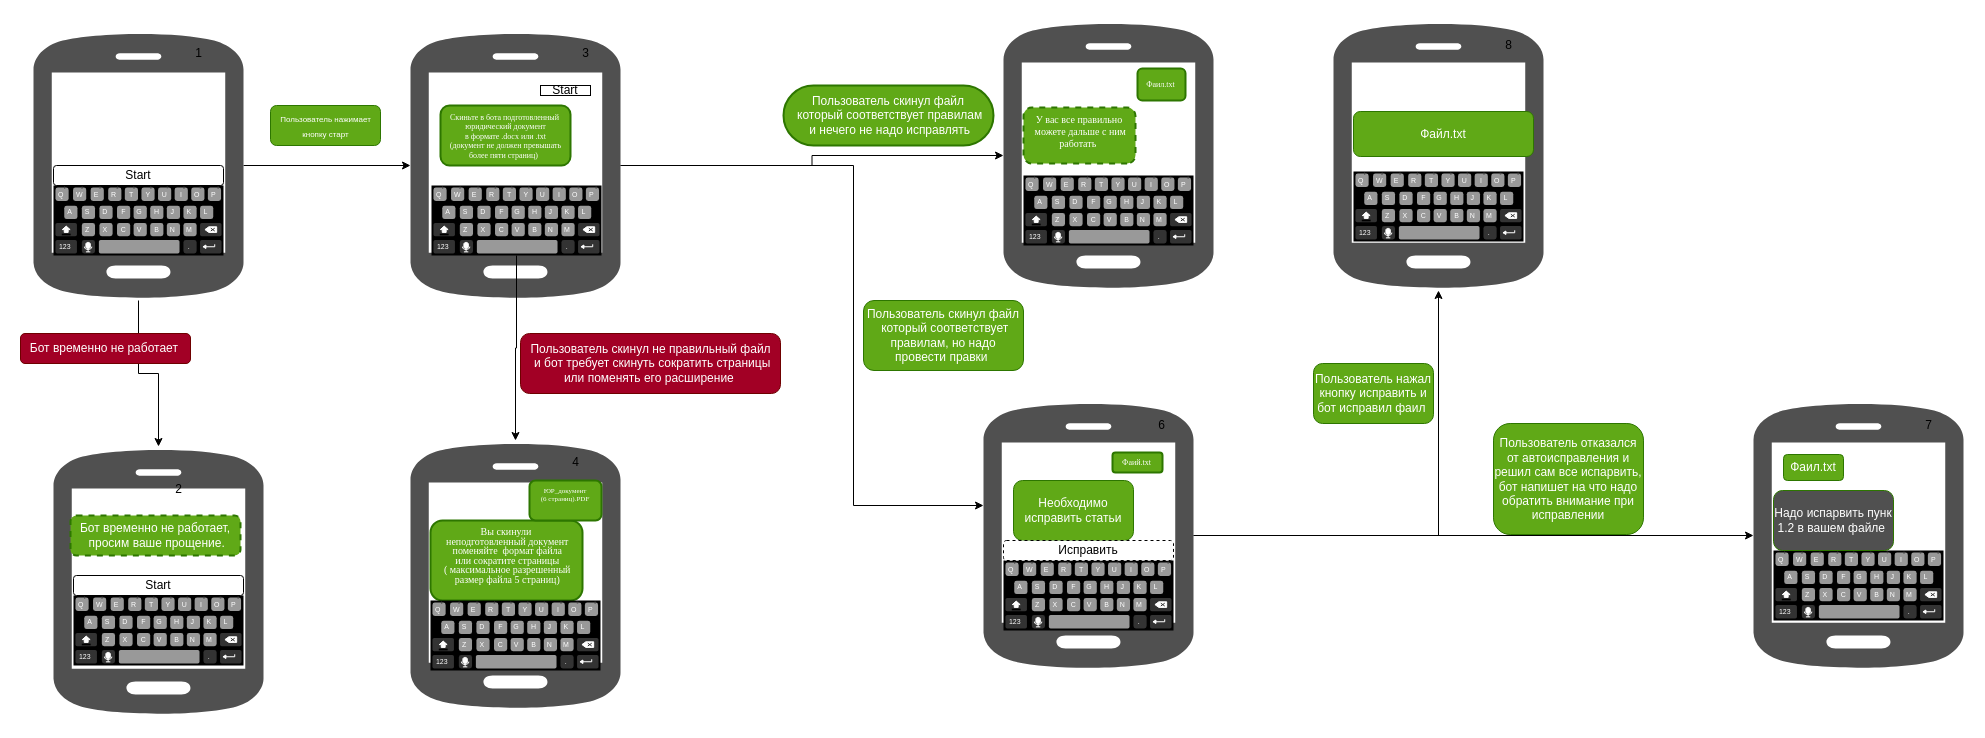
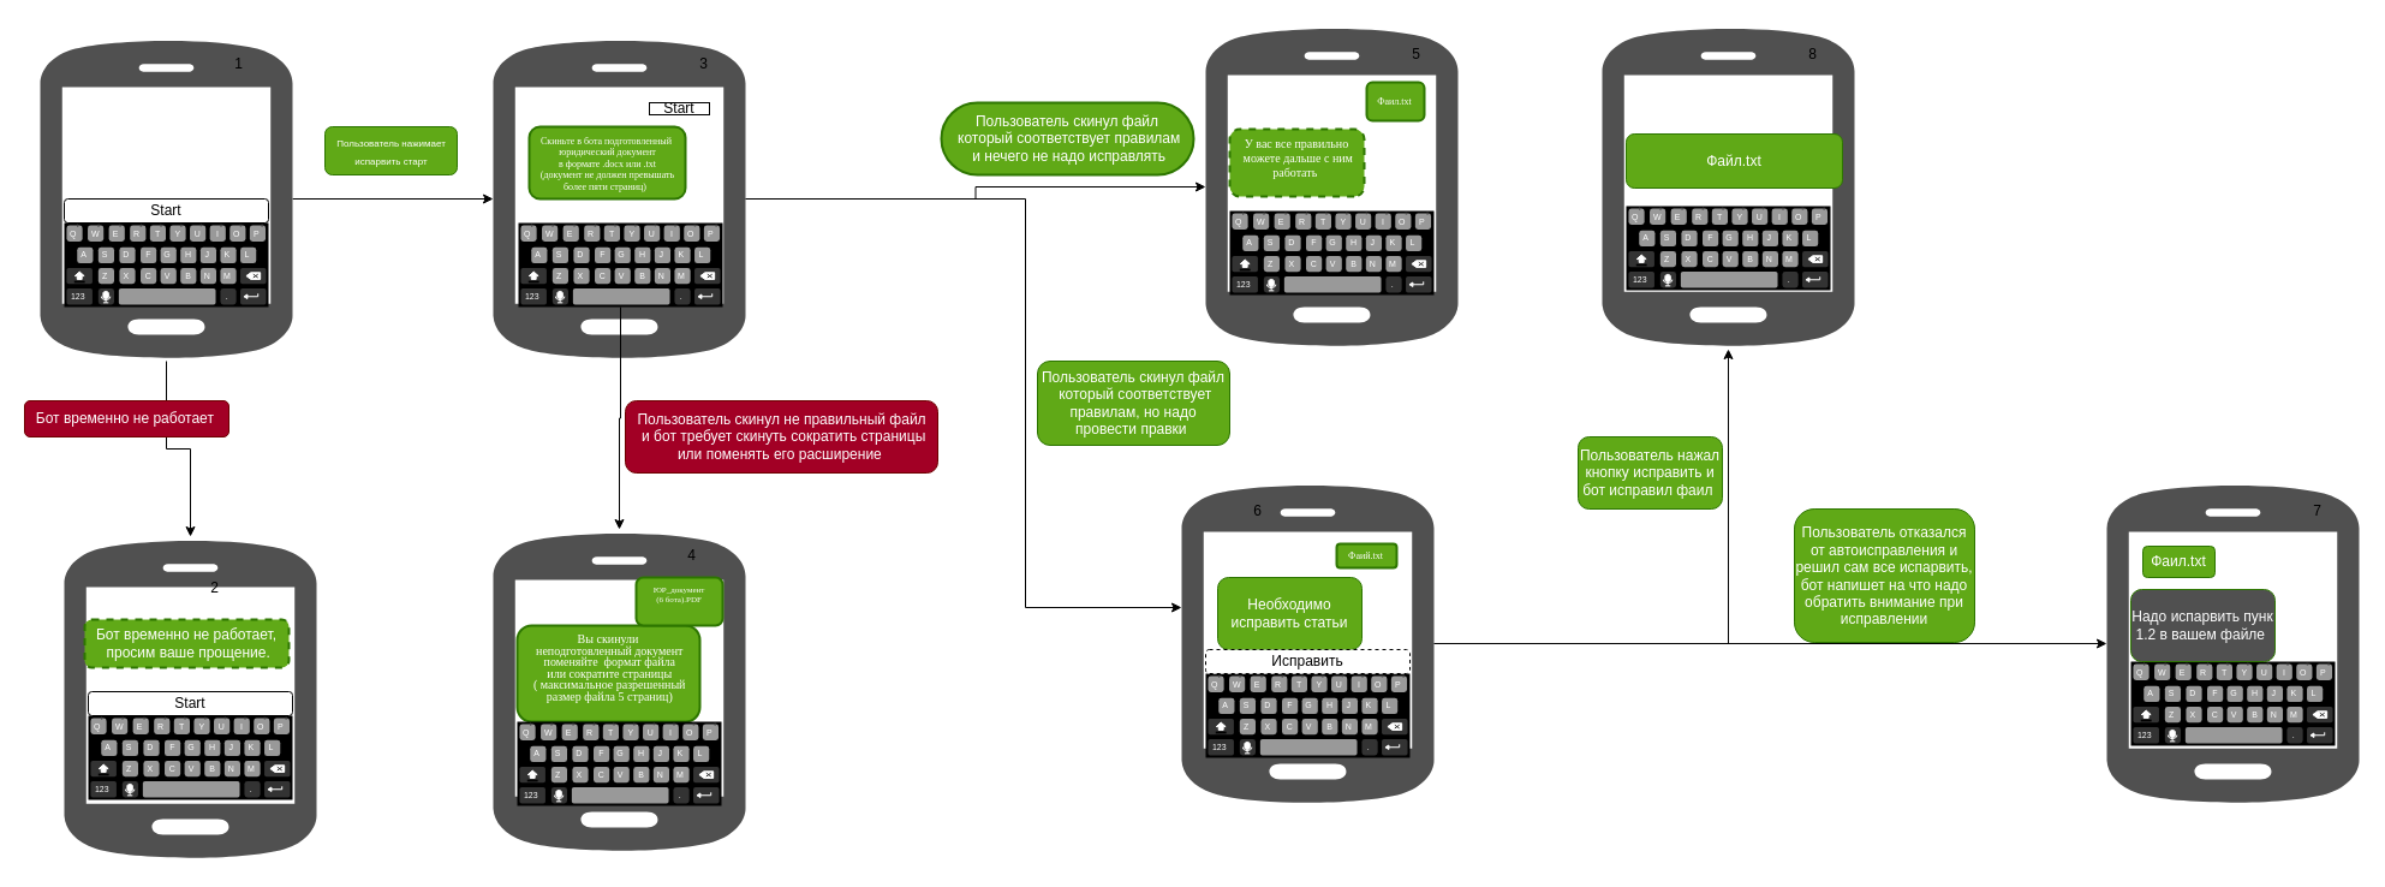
  <mxCell id="0" />
  <mxCell id="1" parent="0" />
  <mxCell id="2" value="&lt;font style=&quot;color: rgb(255, 255, 255);&quot;&gt;Необходимо исправить статьи&lt;/font&gt;" style="rounded=1;whiteSpace=wrap;html=1;fillColor=#60a917;fontColor=#ffffff;strokeColor=#2D7600;" vertex="1" parent="1"><mxGeometry x="1013" y="480" width="120" height="60" as="geometry" /></mxCell>
  <mxCell id="3" value="&lt;div style=&quot;line-height: 80%;&quot;&gt;&lt;span style=&quot;font-family: &amp;quot;Times New Roman&amp;quot;; font-size: 8px; background-color: transparent; color: light-dark(rgb(255, 255, 255), rgb(18, 18, 18));&quot;&gt;Фаий.txt&amp;nbsp;&lt;/span&gt;&lt;/div&gt;" style="text;html=1;align=center;verticalAlign=middle;resizable=0;points=[];autosize=1;strokeColor=#2D7600;fillColor=#60a917;fontColor=#ffffff;direction=west;perimeterSpacing=0;strokeWidth=2;rounded=1;" vertex="1" parent="1"><mxGeometry x="1112" y="452" width="50" height="20" as="geometry" /></mxCell>
  <mxCell id="4" value="&lt;div style=&quot;text-wrap-mode: nowrap; line-height: 9.6px;&quot;&gt;&lt;font&gt;&lt;span&gt;Вы скинули&lt;/span&gt;&lt;/font&gt;&lt;/div&gt;&lt;div style=&quot;text-wrap-mode: nowrap; line-height: 9.6px;&quot;&gt;&lt;font&gt;&lt;span&gt;&amp;nbsp;неподготовленный документ&lt;/span&gt;&lt;/font&gt;&lt;/div&gt;&lt;div style=&quot;text-wrap-mode: nowrap; line-height: 9.6px;&quot;&gt;&lt;font&gt;&lt;span&gt;&amp;nbsp;поменяйте&amp;nbsp; формат файла&lt;/span&gt;&lt;/font&gt;&lt;/div&gt;&lt;div style=&quot;text-wrap-mode: nowrap; line-height: 9.6px;&quot;&gt;&lt;font&gt;&lt;span&gt;&amp;nbsp;или сократите страницы&lt;/span&gt;&lt;/font&gt;&lt;/div&gt;&lt;div style=&quot;text-wrap-mode: nowrap; line-height: 9.6px;&quot;&gt;&lt;font&gt;&lt;span&gt;&amp;nbsp;( максимальное разрешенный&lt;/span&gt;&lt;/font&gt;&lt;/div&gt;&lt;div style=&quot;text-wrap-mode: nowrap; line-height: 9.6px;&quot;&gt;&lt;font&gt;&lt;span&gt;&amp;nbsp;размер файла 5 страниц)&lt;/span&gt;&lt;/font&gt;&lt;/div&gt;" style="rounded=1;whiteSpace=wrap;html=1;strokeColor=#2D7600;strokeWidth=2;align=center;verticalAlign=top;fontFamily=Times New Roman;fontSize=10;fontColor=#ffffff;autosize=1;resizable=0;fillColor=#60a917;gradientColor=none;fontStyle=0;rotation=0;flipH=0;flipV=1;container=0;shadow=0;" vertex="1" parent="1"><mxGeometry x="430" y="520" width="152" height="80" as="geometry" /></mxCell>
  <mxCell id="5" value="Start" style="rounded=1;whiteSpace=wrap;html=1;arcSize=0;" vertex="1" parent="1"><mxGeometry x="540" y="85" width="50" height="10" as="geometry" /></mxCell>
  <mxCell id="6" value="&lt;div style=&quot;line-height: 80%;&quot;&gt;&lt;font style=&quot;font-size: 8px; line-height: 80%;&quot; face=&quot;Times New Roman&quot;&gt;Скиньте в бота подготовленный&amp;nbsp;&lt;/font&gt;&lt;/div&gt;&lt;div style=&quot;line-height: 80%;&quot;&gt;&lt;font style=&quot;font-size: 8px; line-height: 80%;&quot; face=&quot;Times New Roman&quot;&gt;юридический документ&lt;/font&gt;&lt;div&gt;&lt;font style=&quot;font-size: 8px; line-height: 80%;&quot; face=&quot;Times New Roman&quot;&gt;&amp;nbsp;в формате .docx или .txt&amp;nbsp;&lt;/font&gt;&lt;/div&gt;&lt;div&gt;&lt;font style=&quot;font-size: 8px; line-height: 80%;&quot;&gt;&lt;font face=&quot;Times New Roman&quot;&gt;(документ не должен превышать&lt;/font&gt;&lt;/font&gt;&lt;/div&gt;&lt;div&gt;&lt;font style=&quot;font-size: 8px; line-height: 80%;&quot;&gt;&lt;font face=&quot;Times New Roman&quot;&gt;&amp;nbsp;более пяти страниц)&amp;nbsp;&lt;/font&gt;&lt;font face=&quot;Times New Roman&quot;&gt; &amp;nbsp;&lt;/font&gt;&lt;/font&gt;&lt;/div&gt;&lt;/div&gt;" style="text;html=1;align=center;verticalAlign=middle;resizable=0;points=[];autosize=1;strokeColor=#2D7600;fillColor=#60a917;fontColor=#ffffff;direction=west;perimeterSpacing=0;strokeWidth=2;rounded=1;" vertex="1" parent="1"><mxGeometry x="440" y="105" width="130" height="60" as="geometry" /></mxCell>
  <mxCell id="7" style="edgeStyle=orthogonalEdgeStyle;rounded=0;orthogonalLoop=1;jettySize=auto;html=1;fontFamily=Helvetica;fontSize=12;fontColor=#ffffff;autosize=1;resizable=0;" edge="1" parent="1" source="9" target="23"><mxGeometry relative="1" as="geometry" /></mxCell>
  <mxCell id="8" style="edgeStyle=orthogonalEdgeStyle;rounded=0;orthogonalLoop=1;jettySize=auto;html=1;" edge="1" parent="1" source="9" target="35"><mxGeometry relative="1" as="geometry"><Array as="points"><mxPoint x="853" y="165" /><mxPoint x="853" y="505" /></Array></mxGeometry></mxCell>
  <mxCell id="9" value="" style="sketch=0;pointerEvents=1;shadow=0;dashed=0;html=1;strokeColor=none;fillColor=#505050;labelPosition=center;verticalLabelPosition=bottom;verticalAlign=top;outlineConnect=0;align=center;shape=mxgraph.office.devices.cell_phone_android_proportional;" vertex="1" parent="1"><mxGeometry x="410" y="30" width="210" height="270" as="geometry" /></mxCell>
  <mxCell id="10" style="edgeStyle=orthogonalEdgeStyle;rounded=0;orthogonalLoop=1;jettySize=auto;html=1;fontFamily=Helvetica;fontSize=12;fontColor=#ffffff;autosize=1;resizable=0;" edge="1" parent="1" source="11" target="20"><mxGeometry relative="1" as="geometry" /></mxCell>
  <mxCell id="11" value="" style="verticalLabelPosition=bottom;verticalAlign=top;html=1;shadow=0;dashed=0;strokeWidth=1;shape=mxgraph.android.keyboard;sketch=0;" vertex="1" parent="1"><mxGeometry x="431" y="185" width="170" height="70" as="geometry" /></mxCell>
- <mxCell id="12" value="&lt;font style=&quot;font-size: 8px;&quot;&gt;Пользователь нажимает&lt;/font&gt;&lt;div&gt;&lt;font style=&quot;font-size: 8px;&quot;&gt;&amp;nbsp;кнопку старт&amp;nbsp;&lt;/font&gt;&lt;/div&gt;" style="text;html=1;align=center;verticalAlign=middle;resizable=0;points=[];autosize=1;strokeColor=#2D7600;fillColor=#60a917;fontColor=#ffffff;rounded=1;" vertex="1" parent="1"><mxGeometry x="270" y="105" width="110" height="40" as="geometry" /></mxCell>
+ <mxCell id="12" value="&lt;font style=&quot;font-size: 8px;&quot;&gt;Пользователь нажимает&lt;/font&gt;&lt;div&gt;&lt;font style=&quot;font-size: 8px;&quot;&gt;&amp;nbsp;испарвить старт&amp;nbsp;&lt;/font&gt;&lt;/div&gt;" style="text;html=1;align=center;verticalAlign=middle;resizable=0;points=[];autosize=1;strokeColor=#2D7600;fillColor=#60a917;fontColor=#ffffff;rounded=1;" vertex="1" parent="1"><mxGeometry x="270" y="105" width="110" height="40" as="geometry" /></mxCell>
  <mxCell id="13" style="edgeStyle=orthogonalEdgeStyle;rounded=0;orthogonalLoop=1;jettySize=auto;html=1;fontFamily=Helvetica;fontSize=12;fontColor=#ffffff;autosize=1;resizable=0;" edge="1" parent="1" source="15" target="9"><mxGeometry relative="1" as="geometry" /></mxCell>
  <mxCell id="14" style="edgeStyle=orthogonalEdgeStyle;rounded=0;orthogonalLoop=1;jettySize=auto;html=1;fontFamily=Helvetica;fontSize=12;fontColor=#ffffff;autosize=1;resizable=0;" edge="1" parent="1" source="15" target="16"><mxGeometry relative="1" as="geometry" /></mxCell>
  <mxCell id="15" value="" style="sketch=0;pointerEvents=1;shadow=0;dashed=0;html=1;strokeColor=none;fillColor=#505050;labelPosition=center;verticalLabelPosition=bottom;verticalAlign=top;outlineConnect=0;align=center;shape=mxgraph.office.devices.cell_phone_android_proportional;container=0;" vertex="1" parent="1"><mxGeometry x="33" y="30" width="210" height="270" as="geometry"><mxRectangle x="-827" y="-1135" width="50" height="40" as="alternateBounds" /></mxGeometry></mxCell>
  <mxCell id="16" value="" style="sketch=0;pointerEvents=1;shadow=0;dashed=0;html=1;strokeColor=none;fillColor=#505050;labelPosition=center;verticalLabelPosition=bottom;verticalAlign=top;outlineConnect=0;align=center;shape=mxgraph.office.devices.cell_phone_android_proportional;" vertex="1" parent="1"><mxGeometry x="53" y="446" width="210" height="270" as="geometry" /></mxCell>
  <mxCell id="17" value="" style="verticalLabelPosition=bottom;verticalAlign=top;html=1;shadow=0;dashed=0;strokeWidth=1;shape=mxgraph.android.keyboard;sketch=0;" vertex="1" parent="1"><mxGeometry x="73" y="595" width="170" height="70" as="geometry" /></mxCell>
  <mxCell id="18" value="Start" style="rounded=1;whiteSpace=wrap;html=1;" vertex="1" parent="1"><mxGeometry x="73" y="575" width="170" height="20" as="geometry" /></mxCell>
  <mxCell id="19" value="&lt;font style=&quot;color: light-dark(rgb(255, 255, 255), rgb(255, 255, 255));&quot;&gt;Бот временно не работает&amp;nbsp;&lt;/font&gt;" style="text;html=1;align=center;verticalAlign=middle;resizable=0;points=[];autosize=1;strokeColor=#6F0000;fillColor=light-dark(#a20025, #f9013b);fontFamily=Helvetica;fontSize=12;fontColor=#ffffff;rounded=1;" vertex="1" parent="1"><mxGeometry x="20" y="333" width="170" height="30" as="geometry" /></mxCell>
  <mxCell id="20" value="" style="sketch=0;pointerEvents=1;shadow=0;dashed=0;html=1;strokeColor=none;fillColor=#505050;labelPosition=center;verticalLabelPosition=bottom;verticalAlign=top;outlineConnect=0;align=center;shape=mxgraph.office.devices.cell_phone_android_proportional;" vertex="1" parent="1"><mxGeometry x="410" y="440" width="210" height="270" as="geometry" /></mxCell>
  <mxCell id="21" value="" style="verticalLabelPosition=bottom;verticalAlign=top;html=1;shadow=0;dashed=0;strokeWidth=1;shape=mxgraph.android.keyboard;sketch=0;" vertex="1" parent="1"><mxGeometry x="430" y="600" width="170" height="70" as="geometry" /></mxCell>
  <mxCell id="22" value="&lt;div style=&quot;line-height: 80%;&quot;&gt;&lt;span style=&quot;font-family: &amp;quot;Times New Roman&amp;quot;; font-size: 8px; background-color: transparent; color: light-dark(rgb(255, 255, 255), rgb(18, 18, 18));&quot;&gt;Фаил.txt&amp;nbsp;&lt;/span&gt;&lt;/div&gt;" style="text;html=1;align=center;verticalAlign=middle;resizable=0;points=[];autosize=1;strokeColor=#2D7600;fillColor=#60a917;fontColor=#ffffff;direction=west;perimeterSpacing=0;strokeWidth=2;rounded=1;" vertex="1" parent="1"><mxGeometry x="1137" y="68" width="48" height="32" as="geometry" /></mxCell>
  <mxCell id="23" value="" style="sketch=0;pointerEvents=1;shadow=0;dashed=0;html=1;strokeColor=none;fillColor=#505050;labelPosition=center;verticalLabelPosition=bottom;verticalAlign=top;outlineConnect=0;align=center;shape=mxgraph.office.devices.cell_phone_android_proportional;" vertex="1" parent="1"><mxGeometry x="1003" width="210" height="270" as="geometry" y="20" /></mxCell>
  <mxCell id="24" value="" style="verticalLabelPosition=bottom;verticalAlign=top;html=1;shadow=0;dashed=0;strokeWidth=1;shape=mxgraph.android.keyboard;sketch=0;" vertex="1" parent="1"><mxGeometry x="1023" y="175" width="170" height="70" as="geometry" /></mxCell>
  <mxCell id="25" value="Пользователь скинул файл&lt;div&gt;&amp;nbsp;который соответствует правилам&lt;/div&gt;&lt;div&gt;&amp;nbsp;и нечего не надо исправлять&lt;/div&gt;" style="whiteSpace=wrap;html=1;rounded=1;strokeColor=#2D7600;strokeWidth=2;align=center;verticalAlign=middle;fontFamily=Helvetica;fontSize=12;fontColor=#ffffff;autosize=1;resizable=0;fillColor=#60a917;gradientColor=none;arcSize=50;" vertex="1" parent="1"><mxGeometry x="783" y="85" width="210" height="60" as="geometry" /></mxCell>
  <mxCell id="26" value="&lt;font style=&quot;color: light-dark(rgb(255, 255, 255), rgb(255, 255, 255));&quot;&gt;Пользователь скинул не правильный файл&lt;/font&gt;&lt;div&gt;&lt;font style=&quot;color: light-dark(rgb(255, 255, 255), rgb(255, 255, 255));&quot;&gt;&amp;nbsp;и бот требует скинуть сократить страницы&lt;/font&gt;&lt;/div&gt;&lt;div&gt;&lt;font style=&quot;color: light-dark(rgb(255, 255, 255), rgb(255, 255, 255));&quot;&gt;&amp;nbsp;или поменять его расширение&amp;nbsp;&amp;nbsp;&lt;/font&gt;&lt;/div&gt;" style="text;html=1;align=center;verticalAlign=middle;resizable=0;points=[];autosize=1;strokeColor=#6F0000;fillColor=light-dark(#a20025, #ff003c);fontFamily=Helvetica;fontSize=12;fontColor=#ffffff;rounded=1;" vertex="1" parent="1"><mxGeometry x="520" y="333" width="260" height="60" as="geometry" /></mxCell>
  <mxCell id="27" value="" style="group" vertex="1" connectable="0" parent="1"><mxGeometry x="53" y="165" width="170" height="90" as="geometry" /></mxCell>
  <mxCell id="28" value="Start" style="rounded=1;whiteSpace=wrap;html=1;" vertex="1" parent="27"><mxGeometry width="170" height="20" as="geometry" /></mxCell>
  <mxCell id="29" value="" style="verticalLabelPosition=bottom;verticalAlign=top;html=1;shadow=0;dashed=0;strokeWidth=1;shape=mxgraph.android.keyboard;sketch=0;" vertex="1" parent="27"><mxGeometry y="20" width="170" height="70" as="geometry" /></mxCell>
  <mxCell id="30" value="Бот временно не работает,&lt;div&gt;&amp;nbsp;просим ваше прощение.&lt;/div&gt;" style="rounded=1;whiteSpace=wrap;html=1;strokeColor=#2D7600;strokeWidth=2;align=center;verticalAlign=middle;fontFamily=Helvetica;fontSize=12;fontColor=#ffffff;autosize=1;resizable=0;fillColor=#60a917;gradientColor=none;dashed=1;" vertex="1" parent="1"><mxGeometry x="70" y="515" width="170" height="40" as="geometry" /></mxCell>
- <mxCell id="31" value="ЮР_документ&lt;div&gt;(6 страниц).PDF&lt;/div&gt;" style="whiteSpace=wrap;html=1;rounded=1;strokeColor=#2D7600;strokeWidth=2;align=center;verticalAlign=top;fontFamily=Times New Roman;fontSize=7;fontColor=#ffffff;fontStyle=0;autosize=1;resizable=0;fillColor=#60a917;gradientColor=none;" vertex="1" parent="1"><mxGeometry x="529" y="480" width="72" height="40" as="geometry" /></mxCell>
+ <mxCell id="31" value="ЮР_документ&lt;div&gt;(6 бота).PDF&lt;/div&gt;" style="whiteSpace=wrap;html=1;rounded=1;strokeColor=#2D7600;strokeWidth=2;align=center;verticalAlign=top;fontFamily=Times New Roman;fontSize=7;fontColor=#ffffff;fontStyle=0;autosize=1;resizable=0;fillColor=#60a917;gradientColor=none;" vertex="1" parent="1"><mxGeometry x="529" y="480" width="72" height="40" as="geometry" /></mxCell>
  <mxCell id="32" value="У вас все правильно&lt;div&gt;&amp;nbsp;можете дальше с ним&lt;/div&gt;&lt;div&gt;&amp;nbsp;работать&amp;nbsp;&amp;nbsp;&lt;/div&gt;" style="whiteSpace=wrap;html=1;rounded=1;strokeColor=#2D7600;strokeWidth=2;align=center;verticalAlign=top;fontFamily=Times New Roman;fontSize=10;fontColor=#ffffff;fontStyle=0;autosize=1;resizable=0;fillColor=#60a917;gradientColor=none;direction=west;dashed=1;" vertex="1" parent="1"><mxGeometry x="1023" y="107" width="112" height="56" as="geometry" /></mxCell>
  <mxCell id="33" style="edgeStyle=orthogonalEdgeStyle;rounded=0;orthogonalLoop=1;jettySize=auto;html=1;" edge="1" parent="1" source="35" target="40"><mxGeometry relative="1" as="geometry"><mxPoint x="1383" y="535" as="targetPoint" /></mxGeometry></mxCell>
  <mxCell id="34" style="edgeStyle=orthogonalEdgeStyle;rounded=0;orthogonalLoop=1;jettySize=auto;html=1;" edge="1" parent="1" source="35" target="45"><mxGeometry relative="1" as="geometry" /></mxCell>
  <mxCell id="35" value="" style="sketch=0;pointerEvents=1;shadow=0;dashed=0;html=1;strokeColor=none;fillColor=#505050;labelPosition=center;verticalLabelPosition=bottom;verticalAlign=top;outlineConnect=0;align=center;shape=mxgraph.office.devices.cell_phone_android_proportional;container=0;" vertex="1" parent="1"><mxGeometry x="983" y="400" width="210" height="270" as="geometry"><mxRectangle x="-827" y="-1135" width="50" height="40" as="alternateBounds" /></mxGeometry></mxCell>
  <mxCell id="36" value="" style="verticalLabelPosition=bottom;verticalAlign=top;html=1;shadow=0;dashed=0;strokeWidth=1;shape=mxgraph.android.keyboard;sketch=0;container=1;" vertex="1" parent="1"><mxGeometry x="1003" y="560" width="170" height="70" as="geometry" /></mxCell>
  <mxCell id="37" value="Пользователь скинул файл&lt;div&gt;&amp;nbsp;который соответствует правилам, но надо провести правки&amp;nbsp;&lt;/div&gt;" style="rounded=1;whiteSpace=wrap;html=1;fillColor=#60a917;fontColor=#ffffff;strokeColor=#2D7600;" vertex="1" parent="1"><mxGeometry x="863" y="300" width="160" height="70" as="geometry" /></mxCell>
  <mxCell id="38" value="Исправить" style="rounded=1;whiteSpace=wrap;html=1;dashed=1;" vertex="1" parent="1"><mxGeometry x="1003" y="540" width="170" height="20" as="geometry" /></mxCell>
  <mxCell id="39" value="" style="verticalLabelPosition=bottom;verticalAlign=top;html=1;shadow=0;dashed=0;strokeWidth=1;shape=mxgraph.android.keyboard;sketch=0;" vertex="1" parent="1"><mxGeometry x="1353" y="171" width="170" height="70" as="geometry" /></mxCell>
  <mxCell id="40" value="" style="sketch=0;pointerEvents=1;shadow=0;dashed=0;html=1;strokeColor=none;fillColor=#505050;labelPosition=center;verticalLabelPosition=bottom;verticalAlign=top;outlineConnect=0;align=center;shape=mxgraph.office.devices.cell_phone_android_proportional;container=0;" vertex="1" parent="1"><mxGeometry x="1333" width="210" height="270" as="geometry" y="20"><mxRectangle x="-827" y="-1135" width="50" height="40" as="alternateBounds" /></mxGeometry></mxCell>
  <mxCell id="41" value="Пользователь нажал кнопку исправить и бот исправил фаил&amp;nbsp;" style="rounded=1;whiteSpace=wrap;html=1;fillColor=#60a917;fontColor=#ffffff;strokeColor=#2D7600;" vertex="1" parent="1"><mxGeometry x="1313" y="363" width="120" height="60" as="geometry" /></mxCell>
  <mxCell id="42" value="Файл.txt" style="rounded=1;whiteSpace=wrap;html=1;fillColor=#60a917;fontColor=#ffffff;strokeColor=#2D7600;" vertex="1" parent="1"><mxGeometry x="1353" y="111" width="180" height="45" as="geometry" /></mxCell>
  <mxCell id="43" value="" style="verticalLabelPosition=bottom;verticalAlign=top;html=1;shadow=0;dashed=0;strokeWidth=1;shape=mxgraph.android.keyboard;sketch=0;" vertex="1" parent="1"><mxGeometry x="1773" y="550" width="170" height="70" as="geometry" /></mxCell>
  <mxCell id="44" value="Фаил.txt" style="rounded=1;whiteSpace=wrap;html=1;fillColor=#60a917;fontColor=#ffffff;strokeColor=#2D7600;" vertex="1" parent="1"><mxGeometry x="1783" y="454" width="60" height="26" as="geometry" /></mxCell>
  <mxCell id="45" value="" style="sketch=0;pointerEvents=1;shadow=0;dashed=0;html=1;strokeColor=none;fillColor=#505050;labelPosition=center;verticalLabelPosition=bottom;verticalAlign=top;outlineConnect=0;align=center;shape=mxgraph.office.devices.cell_phone_android_proportional;container=0;" vertex="1" parent="1"><mxGeometry x="1753" y="400" width="210" height="270" as="geometry"><mxRectangle x="-827" y="-1135" width="50" height="40" as="alternateBounds" /></mxGeometry></mxCell>
  <mxCell id="46" value="Пользователь отказался от автоисправления и решил сам все испарвить, бот напишет на что надо обратить внимание при исправлении" style="rounded=1;whiteSpace=wrap;html=1;fillColor=#60a917;fontColor=#ffffff;strokeColor=#2D7600;" vertex="1" parent="1"><mxGeometry x="1493" y="423" width="150" height="111" as="geometry" /></mxCell>
  <mxCell id="47" value="Надо испарвить пунк 1.2 в вашем файле&amp;nbsp;" style="whiteSpace=wrap;html=1;rounded=1;fillColor=#505050;fontColor=#ffffff;strokeColor=#2D7600;" vertex="1" parent="1"><mxGeometry x="1773" y="490" width="120" height="60" as="geometry" /></mxCell>
  <mxCell id="48" value="1" style="text;html=1;align=center;verticalAlign=middle;resizable=0;points=[];autosize=1;strokeColor=none;fillColor=none;" vertex="1" parent="1"><mxGeometry x="183" y="38" width="30" height="30" as="geometry" /></mxCell>
  <mxCell id="49" value="2" style="text;html=1;align=center;verticalAlign=middle;resizable=0;points=[];autosize=1;strokeColor=none;fillColor=none;" vertex="1" parent="1"><mxGeometry x="163" y="474" width="30" height="30" as="geometry" /></mxCell>
  <mxCell id="50" value="3" style="text;html=1;align=center;verticalAlign=middle;resizable=0;points=[];autosize=1;strokeColor=none;fillColor=none;" vertex="1" parent="1"><mxGeometry x="570" y="38" width="30" height="30" as="geometry" /></mxCell>
  <mxCell id="51" value="4" style="text;html=1;align=center;verticalAlign=middle;resizable=0;points=[];autosize=1;strokeColor=none;fillColor=none;" vertex="1" parent="1"><mxGeometry x="560" y="447" width="30" height="30" as="geometry" /></mxCell>
- <mxCell id="53" value="6" style="text;html=1;align=center;verticalAlign=middle;resizable=0;points=[];autosize=1;strokeColor=none;fillColor=none;" vertex="1" parent="1"><mxGeometry x="1146" y="410" width="30" height="30" as="geometry" /></mxCell>
+ <mxCell id="52" value="5" style="text;html=1;align=center;verticalAlign=middle;resizable=0;points=[];autosize=1;strokeColor=none;fillColor=none;" vertex="1" parent="1"><mxGeometry x="1163" y="30" width="30" height="30" as="geometry" /></mxCell>
+ <mxCell id="53" value="6" style="text;html=1;align=center;verticalAlign=middle;resizable=0;points=[];autosize=1;strokeColor=none;fillColor=none;" vertex="1" parent="1"><mxGeometry x="1031" y="410" width="30" height="30" as="geometry" /></mxCell>
  <mxCell id="54" value="7" style="text;html=1;align=center;verticalAlign=middle;resizable=0;points=[];autosize=1;strokeColor=none;fillColor=none;" vertex="1" parent="1"><mxGeometry x="1913" y="410" width="30" height="30" as="geometry" /></mxCell>
  <mxCell id="55" value="8" style="text;html=1;align=center;verticalAlign=middle;resizable=0;points=[];autosize=1;strokeColor=none;fillColor=none;" vertex="1" parent="1"><mxGeometry x="1493" y="30" width="30" height="30" as="geometry" /></mxCell>
